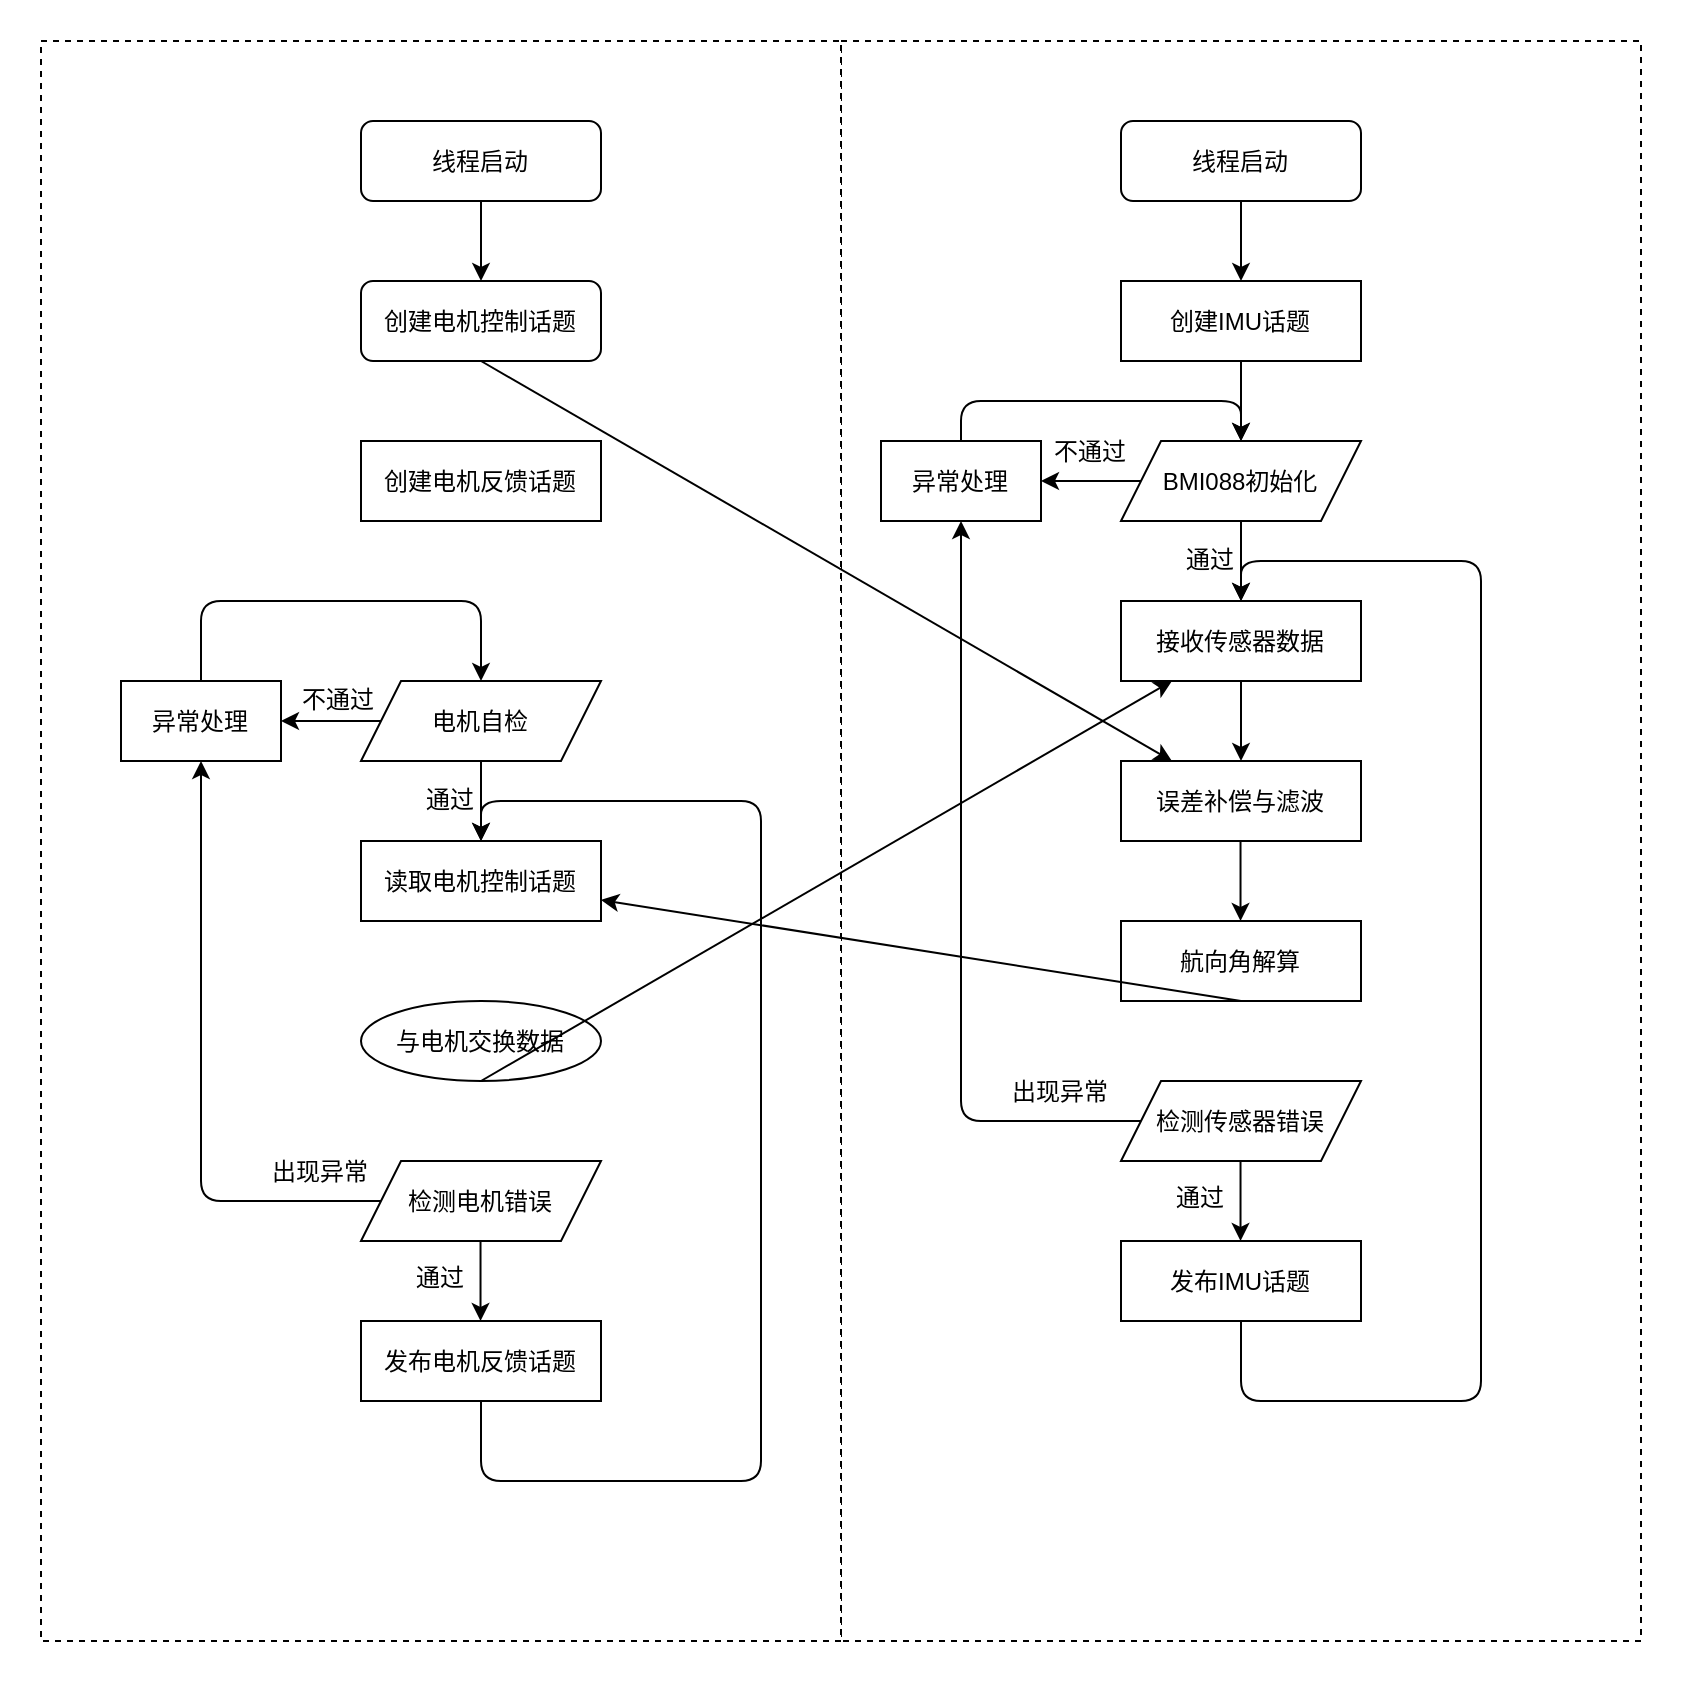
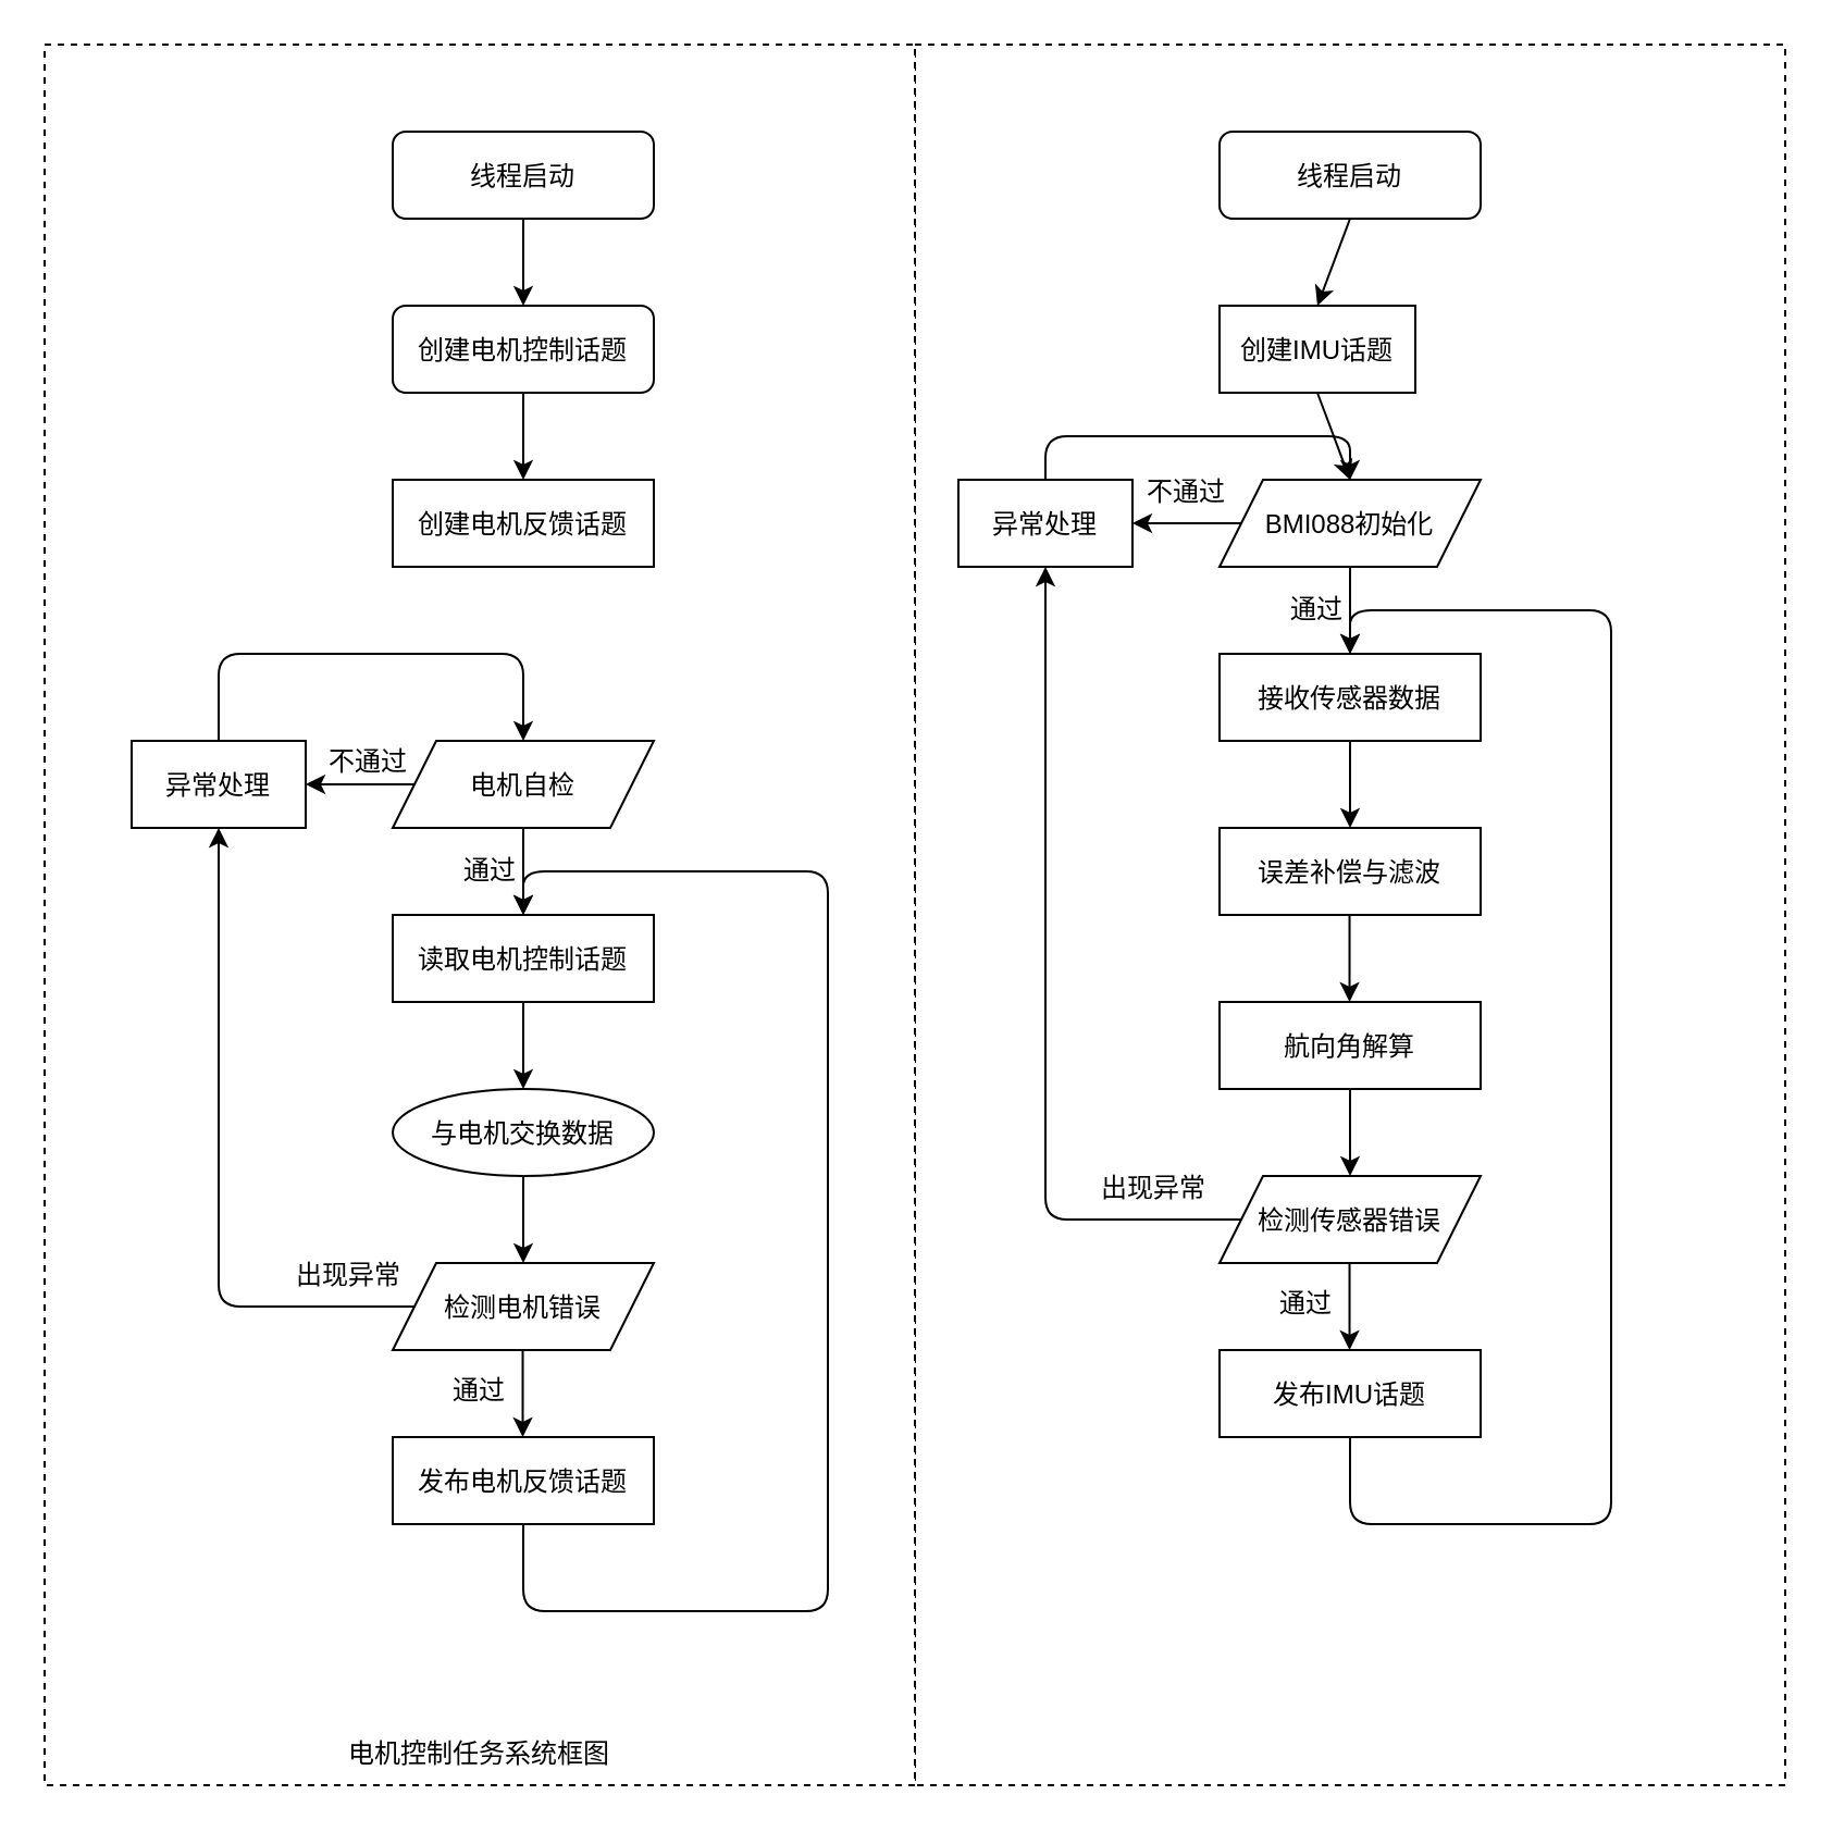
  <mxCell id="0" />
  <mxCell id="1" parent="0" />
  <mxCell id="2" value="" style="rounded=0;dashed=1;" vertex="1" parent="1"><mxGeometry x="420" width="400" height="800" as="geometry" y="20" /></mxCell>
  <mxCell id="3" value="" style="rounded=0;dashed=1;" vertex="1" parent="1"><mxGeometry width="400" height="800" as="geometry" x="20" y="20" /></mxCell>
  <mxCell id="4" value="创建电机控制话题" style="rounded=1;" vertex="1" parent="1"><mxGeometry x="180" y="140" width="120" height="40" as="geometry" /></mxCell>
  <mxCell id="5" value="创建电机反馈话题" style="rounded=0;" vertex="1" parent="1"><mxGeometry x="180" y="220" width="120" height="40" as="geometry" /></mxCell>
- <mxCell id="6" value="" style="endArrow=classic;exitX=0.5;exitY=1;exitDx=0;exitDy=0;" edge="1" parent="1" source="4" target="49"><mxGeometry width="50" height="50" relative="1" as="geometry"><mxPoint x="340" y="290" as="sourcePoint" /><mxPoint x="390" y="240" as="targetPoint" /></mxGeometry></mxCell>
+ <mxCell id="6" value="" style="endArrow=classic;entryX=0.5;entryY=0;entryDx=0;entryDy=0;exitX=0.5;exitY=1;exitDx=0;exitDy=0;" edge="1" parent="1" source="4" target="5"><mxGeometry width="50" height="50" relative="1" as="geometry"><mxPoint x="340" y="290" as="sourcePoint" /><mxPoint x="390" y="240" as="targetPoint" /></mxGeometry></mxCell>
  <mxCell id="7" value="电机自检" style="shape=parallelogram;perimeter=parallelogramPerimeter;fixedSize=1;" vertex="1" parent="1"><mxGeometry x="180" y="340" width="120" height="40" as="geometry" /></mxCell>
  <mxCell id="8" value="不通过" style="text;strokeColor=none;fillColor=none;align=center;verticalAlign=middle;rounded=0;" vertex="1" parent="1"><mxGeometry x="139" y="334" width="60" height="30" as="geometry" /></mxCell>
  <mxCell id="9" value="通过" style="text;strokeColor=none;fillColor=none;align=center;verticalAlign=middle;rounded=0;" vertex="1" parent="1"><mxGeometry x="195" y="384" width="60" height="30" as="geometry" /></mxCell>
  <mxCell id="10" value="" style="endArrow=classic;exitX=0.5;exitY=1;exitDx=0;exitDy=0;" edge="1" parent="1" source="7"><mxGeometry width="50" height="50" relative="1" as="geometry"><mxPoint x="370" y="400" as="sourcePoint" /><mxPoint x="240" y="420" as="targetPoint" /></mxGeometry></mxCell>
  <mxCell id="11" value="读取电机控制话题" style="rounded=0;" vertex="1" parent="1"><mxGeometry x="180" y="420" width="120" height="40" as="geometry" /></mxCell>
  <mxCell id="12" value="与电机交换数据" style="ellipse;" vertex="1" parent="1"><mxGeometry x="180" y="500" width="120" height="40" as="geometry" /></mxCell>
+ <mxCell id="13" value="" style="endArrow=classic;entryX=0.5;entryY=0;entryDx=0;entryDy=0;exitX=0.5;exitY=1;exitDx=0;exitDy=0;" edge="1" parent="1" source="11" target="12"><mxGeometry width="50" height="50" relative="1" as="geometry"><mxPoint x="360" y="520" as="sourcePoint" /><mxPoint x="410" y="470" as="targetPoint" /></mxGeometry></mxCell>
  <mxCell id="14" value="发布电机反馈话题" style="rounded=0;" vertex="1" parent="1"><mxGeometry x="180" y="660" width="120" height="40" as="geometry" /></mxCell>
  <mxCell id="15" value="检测电机错误" style="shape=parallelogram;perimeter=parallelogramPerimeter;fixedSize=1;" vertex="1" parent="1"><mxGeometry x="180" y="580" width="120" height="40" as="geometry" /></mxCell>
- <mxCell id="16" value="" style="endArrow=classic;exitX=0.5;exitY=1;exitDx=0;exitDy=0;" edge="1" parent="1" source="12" target="33"><mxGeometry width="50" height="50" relative="1" as="geometry"><mxPoint x="390" y="550" as="sourcePoint" /><mxPoint x="440" y="500" as="targetPoint" /></mxGeometry></mxCell>
+ <mxCell id="16" value="" style="endArrow=classic;entryX=0.5;entryY=0;entryDx=0;entryDy=0;exitX=0.5;exitY=1;exitDx=0;exitDy=0;" edge="1" parent="1" source="12" target="15"><mxGeometry width="50" height="50" relative="1" as="geometry"><mxPoint x="390" y="550" as="sourcePoint" /><mxPoint x="440" y="500" as="targetPoint" /></mxGeometry></mxCell>
  <mxCell id="17" value="" style="endArrow=classic;entryX=0.5;entryY=0;entryDx=0;entryDy=0;exitX=0.5;exitY=1;exitDx=0;exitDy=0;" edge="1" parent="1"><mxGeometry width="50" height="50" relative="1" as="geometry"><mxPoint x="239.76" y="620" as="sourcePoint" /><mxPoint x="239.76" y="660" as="targetPoint" /></mxGeometry></mxCell>
  <mxCell id="18" value="" style="endArrow=classic;exitX=0.5;exitY=1;exitDx=0;exitDy=0;entryX=0.5;entryY=0;entryDx=0;entryDy=0;" edge="1" parent="1" source="14" target="11"><mxGeometry width="50" height="50" relative="1" as="geometry"><mxPoint x="540" y="480" as="sourcePoint" /><mxPoint x="380" y="290" as="targetPoint" /><Array as="points"><mxPoint x="240" y="740" /><mxPoint x="380" y="740" /><mxPoint x="380" y="400" /><mxPoint x="240" y="400" /></Array></mxGeometry></mxCell>
  <mxCell id="19" value="通过" style="text;strokeColor=none;fillColor=none;align=center;verticalAlign=middle;rounded=0;" vertex="1" parent="1"><mxGeometry x="190" y="623" width="60" height="30" as="geometry" /></mxCell>
  <mxCell id="20" value="出现异常" style="text;strokeColor=none;fillColor=none;align=center;verticalAlign=middle;rounded=0;" vertex="1" parent="1"><mxGeometry x="130" y="570" width="60" height="30" as="geometry" /></mxCell>
  <mxCell id="21" value="异常处理" style="rounded=0;" vertex="1" parent="1"><mxGeometry x="60" y="340" width="80" height="40" as="geometry" /></mxCell>
  <mxCell id="22" value="" style="endArrow=classic;exitX=0;exitY=0.5;exitDx=0;exitDy=0;entryX=0.5;entryY=1;entryDx=0;entryDy=0;" edge="1" parent="1" source="15" target="21"><mxGeometry width="50" height="50" relative="1" as="geometry"><mxPoint x="150" y="630" as="sourcePoint" /><mxPoint x="410" y="460" as="targetPoint" /><Array as="points"><mxPoint x="100" y="600" /></Array></mxGeometry></mxCell>
  <mxCell id="23" value="" style="endArrow=classic;entryX=1;entryY=0.5;entryDx=0;entryDy=0;exitX=0;exitY=0.5;exitDx=0;exitDy=0;" edge="1" parent="1" source="7" target="21"><mxGeometry width="50" height="50" relative="1" as="geometry"><mxPoint x="270" y="420" as="sourcePoint" /><mxPoint x="320" y="370" as="targetPoint" /></mxGeometry></mxCell>
  <mxCell id="24" value="" style="endArrow=classic;entryX=0.5;entryY=0;entryDx=0;entryDy=0;" edge="1" parent="1" target="7"><mxGeometry width="50" height="50" relative="1" as="geometry"><mxPoint x="100" y="340" as="sourcePoint" /><mxPoint x="150" y="290" as="targetPoint" /><Array as="points"><mxPoint x="100" y="300" /><mxPoint x="240" y="300" /></Array></mxGeometry></mxCell>
  <mxCell id="25" value="线程启动" style="rounded=1;" vertex="1" parent="1"><mxGeometry x="180" y="60" width="120" height="40" as="geometry" /></mxCell>
  <mxCell id="26" value="" style="endArrow=classic;entryX=0.5;entryY=0;entryDx=0;entryDy=0;exitX=0.5;exitY=1;exitDx=0;exitDy=0;" edge="1" parent="1" source="25" target="4"><mxGeometry width="50" height="50" relative="1" as="geometry"><mxPoint x="340" y="180" as="sourcePoint" /><mxPoint x="390" y="130" as="targetPoint" /></mxGeometry></mxCell>
- <mxCell id="27" value="创建IMU话题" style="rounded=0;" vertex="1" parent="1"><mxGeometry x="560" y="140" width="120" height="40" as="geometry" /></mxCell>
+ <mxCell id="27" value="创建IMU话题" style="rounded=0;" vertex="1" parent="1"><mxGeometry x="560" y="140" width="90" height="40" as="geometry" /></mxCell>
  <mxCell id="28" value="" style="endArrow=classic;entryX=0.5;entryY=0;entryDx=0;entryDy=0;exitX=0.5;exitY=1;exitDx=0;exitDy=0;" edge="1" parent="1" source="27"><mxGeometry width="50" height="50" relative="1" as="geometry"><mxPoint x="720" y="290" as="sourcePoint" /><mxPoint x="620" y="220" as="targetPoint" /></mxGeometry></mxCell>
  <mxCell id="29" value="BMI088初始化" style="shape=parallelogram;perimeter=parallelogramPerimeter;fixedSize=1;" vertex="1" parent="1"><mxGeometry x="560" y="220" width="120" height="40" as="geometry" /></mxCell>
  <mxCell id="30" value="不通过" style="text;strokeColor=none;fillColor=none;align=center;verticalAlign=middle;rounded=0;" vertex="1" parent="1"><mxGeometry x="515" y="210" width="60" height="30" as="geometry" /></mxCell>
  <mxCell id="31" value="通过" style="text;strokeColor=none;fillColor=none;align=center;verticalAlign=middle;rounded=0;" vertex="1" parent="1"><mxGeometry x="575" y="264" width="60" height="30" as="geometry" /></mxCell>
  <mxCell id="32" value="" style="endArrow=classic;exitX=0.5;exitY=1;exitDx=0;exitDy=0;" edge="1" parent="1" source="29"><mxGeometry width="50" height="50" relative="1" as="geometry"><mxPoint x="750" y="280" as="sourcePoint" /><mxPoint x="620" y="300" as="targetPoint" /></mxGeometry></mxCell>
  <mxCell id="33" value="接收传感器数据" style="rounded=0;" vertex="1" parent="1"><mxGeometry x="560" y="300" width="120" height="40" as="geometry" /></mxCell>
  <mxCell id="34" value="航向角解算" style="rounded=0;" vertex="1" parent="1"><mxGeometry x="560" y="460" width="120" height="40" as="geometry" /></mxCell>
  <mxCell id="35" value="" style="endArrow=classic;exitX=0.5;exitY=1;exitDx=0;exitDy=0;" edge="1" parent="1" source="33"><mxGeometry width="50" height="50" relative="1" as="geometry"><mxPoint x="740" y="400" as="sourcePoint" /><mxPoint x="620" y="380" as="targetPoint" /></mxGeometry></mxCell>
  <mxCell id="36" value="发布IMU话题" style="rounded=0;" vertex="1" parent="1"><mxGeometry x="560" y="620" width="120" height="40" as="geometry" /></mxCell>
  <mxCell id="37" value="检测传感器错误" style="shape=parallelogram;perimeter=parallelogramPerimeter;fixedSize=1;" vertex="1" parent="1"><mxGeometry x="560" y="540" width="120" height="40" as="geometry" /></mxCell>
- <mxCell id="38" value="" style="endArrow=classic;exitX=0.5;exitY=1;exitDx=0;exitDy=0;" edge="1" parent="1" source="34" target="11"><mxGeometry width="50" height="50" relative="1" as="geometry"><mxPoint x="770" y="510" as="sourcePoint" /><mxPoint x="820" y="460" as="targetPoint" /></mxGeometry></mxCell>
+ <mxCell id="38" value="" style="endArrow=classic;entryX=0.5;entryY=0;entryDx=0;entryDy=0;exitX=0.5;exitY=1;exitDx=0;exitDy=0;" edge="1" parent="1" source="34" target="37"><mxGeometry width="50" height="50" relative="1" as="geometry"><mxPoint x="770" y="510" as="sourcePoint" /><mxPoint x="820" y="460" as="targetPoint" /></mxGeometry></mxCell>
  <mxCell id="39" value="" style="endArrow=classic;entryX=0.5;entryY=0;entryDx=0;entryDy=0;exitX=0.5;exitY=1;exitDx=0;exitDy=0;" edge="1" parent="1"><mxGeometry width="50" height="50" relative="1" as="geometry"><mxPoint x="619.76" y="580" as="sourcePoint" /><mxPoint x="619.76" y="620" as="targetPoint" /></mxGeometry></mxCell>
  <mxCell id="40" value="通过" style="text;strokeColor=none;fillColor=none;align=center;verticalAlign=middle;rounded=0;" vertex="1" parent="1"><mxGeometry x="570" y="583" width="60" height="30" as="geometry" /></mxCell>
  <mxCell id="41" value="出现异常" style="text;strokeColor=none;fillColor=none;align=center;verticalAlign=middle;rounded=0;" vertex="1" parent="1"><mxGeometry x="500" y="530" width="60" height="30" as="geometry" /></mxCell>
  <mxCell id="42" value="异常处理" style="rounded=0;" vertex="1" parent="1"><mxGeometry x="440" y="220" width="80" height="40" as="geometry" /></mxCell>
  <mxCell id="43" value="" style="endArrow=classic;exitX=0;exitY=0.5;exitDx=0;exitDy=0;entryX=0.5;entryY=1;entryDx=0;entryDy=0;" edge="1" parent="1" source="37" target="42"><mxGeometry width="50" height="50" relative="1" as="geometry"><mxPoint x="530" y="510" as="sourcePoint" /><mxPoint x="790" y="340" as="targetPoint" /><Array as="points"><mxPoint x="480" y="560" /><mxPoint x="480" y="480" /></Array></mxGeometry></mxCell>
  <mxCell id="44" value="" style="endArrow=classic;entryX=1;entryY=0.5;entryDx=0;entryDy=0;exitX=0;exitY=0.5;exitDx=0;exitDy=0;" edge="1" parent="1" source="29" target="42"><mxGeometry width="50" height="50" relative="1" as="geometry"><mxPoint x="650" y="300" as="sourcePoint" /><mxPoint x="700" y="250" as="targetPoint" /></mxGeometry></mxCell>
  <mxCell id="45" value="" style="endArrow=classic;entryX=0.5;entryY=0;entryDx=0;entryDy=0;exitX=0.5;exitY=0;exitDx=0;exitDy=0;" edge="1" parent="1" target="29" source="42"><mxGeometry width="50" height="50" relative="1" as="geometry"><mxPoint x="490" y="230" as="sourcePoint" /><mxPoint x="540" y="180" as="targetPoint" /><Array as="points"><mxPoint x="480" y="200" /><mxPoint x="620" y="200" /></Array></mxGeometry></mxCell>
  <mxCell id="46" value="线程启动" style="rounded=1;" vertex="1" parent="1"><mxGeometry x="560" y="60" width="120" height="40" as="geometry" /></mxCell>
  <mxCell id="47" value="" style="endArrow=classic;entryX=0.5;entryY=0;entryDx=0;entryDy=0;exitX=0.5;exitY=1;exitDx=0;exitDy=0;" edge="1" parent="1" source="46" target="27"><mxGeometry width="50" height="50" relative="1" as="geometry"><mxPoint x="720" y="180" as="sourcePoint" /><mxPoint x="770" y="130" as="targetPoint" /></mxGeometry></mxCell>
+ <mxCell id="48" value="电机控制任务系统框图" style="text;strokeColor=none;fillColor=none;align=center;verticalAlign=middle;rounded=0;dashed=1;" vertex="1" parent="1"><mxGeometry x="150" y="790" width="140" height="30" as="geometry" /></mxCell>
  <mxCell id="49" value="误差补偿与滤波" style="rounded=0;" vertex="1" parent="1"><mxGeometry x="560" y="380" width="120" height="40" as="geometry" /></mxCell>
  <mxCell id="50" value="" style="endArrow=classic;exitX=0.5;exitY=1;exitDx=0;exitDy=0;" edge="1" parent="1"><mxGeometry width="50" height="50" relative="1" as="geometry"><mxPoint x="619.76" y="420" as="sourcePoint" /><mxPoint x="619.76" y="460" as="targetPoint" /></mxGeometry></mxCell>
  <mxCell id="51" value="" style="endArrow=classic;exitX=0.5;exitY=1;exitDx=0;exitDy=0;entryX=0.5;entryY=0;entryDx=0;entryDy=0;" edge="1" parent="1" source="36" target="33"><mxGeometry width="50" height="50" relative="1" as="geometry"><mxPoint x="630" y="660" as="sourcePoint" /><mxPoint x="740" y="460" as="targetPoint" /><Array as="points"><mxPoint x="620" y="700" /><mxPoint x="740" y="700" /><mxPoint x="740" y="280" /><mxPoint x="620" y="280" /></Array></mxGeometry></mxCell>
